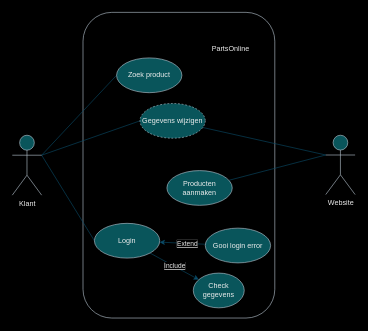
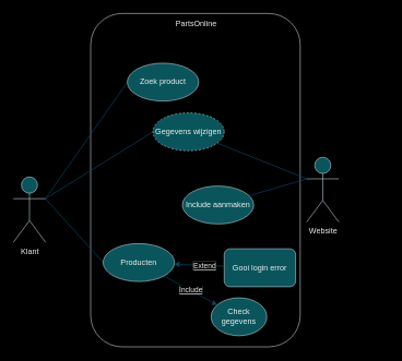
  <mxCell id="0" />
  <mxCell id="1" parent="0" />
  <mxCell id="2" value="" style="rounded=1;whiteSpace=wrap;html=1;strokeColor=#BAC8D3;fontColor=#EEEEEE;fillColor=#000000;labelBackgroundColor=none;" vertex="1" parent="1"><mxGeometry x="138" y="20" width="320" height="510" as="geometry" /></mxCell>
  <mxCell id="3" style="rounded=1;orthogonalLoop=1;jettySize=auto;html=1;exitX=1;exitY=0.333;exitDx=0;exitDy=0;exitPerimeter=0;entryX=0;entryY=0.5;entryDx=0;entryDy=0;strokeColor=#0B4D6A;endArrow=none;endFill=0;" edge="1" parent="1" source="6" target="12"><mxGeometry relative="1" as="geometry" /></mxCell>
  <mxCell id="4" style="rounded=1;orthogonalLoop=1;jettySize=auto;html=1;exitX=1;exitY=0.333;exitDx=0;exitDy=0;exitPerimeter=0;entryX=0;entryY=0.5;entryDx=0;entryDy=0;strokeColor=#0B4D6A;endArrow=none;endFill=0;" edge="1" parent="1" source="6" target="18"><mxGeometry relative="1" as="geometry" /></mxCell>
  <mxCell id="5" style="rounded=1;orthogonalLoop=1;jettySize=auto;html=1;entryX=0;entryY=0.5;entryDx=0;entryDy=0;strokeColor=#0B4D6A;exitX=1;exitY=0.333;exitDx=0;exitDy=0;exitPerimeter=0;endArrow=none;endFill=0;" edge="1" parent="1" source="6" target="20"><mxGeometry relative="1" as="geometry" /></mxCell>
- <mxCell id="6" value="Klant" style="shape=umlActor;verticalLabelPosition=bottom;verticalAlign=top;html=1;outlineConnect=0;strokeColor=#BAC8D3;fontColor=#EEEEEE;fillColor=#09555B;rounded=1;" vertex="1" parent="1"><mxGeometry x="20" y="225" width="49" height="100" as="geometry" /></mxCell>
+ <mxCell id="6" value="Klant" style="shape=umlActor;verticalLabelPosition=bottom;verticalAlign=top;html=1;outlineConnect=0;strokeColor=#BAC8D3;fontColor=#EEEEEE;fillColor=#09555B;rounded=1;" vertex="1" parent="1"><mxGeometry x="20" y="270" width="49" height="100" as="geometry" /></mxCell>
  <mxCell id="7" style="rounded=1;orthogonalLoop=1;jettySize=auto;html=1;strokeColor=#0B4D6A;endArrow=none;endFill=0;exitX=0;exitY=0.333;exitDx=0;exitDy=0;exitPerimeter=0;" edge="1" parent="1" source="9" target="19"><mxGeometry relative="1" as="geometry" /></mxCell>
  <mxCell id="8" style="rounded=1;orthogonalLoop=1;jettySize=auto;html=1;exitX=0;exitY=0.333;exitDx=0;exitDy=0;exitPerimeter=0;strokeColor=#0B4D6A;endArrow=none;endFill=0;" edge="1" parent="1" source="9" target="20"><mxGeometry relative="1" as="geometry" /></mxCell>
- <mxCell id="9" value="Website" style="shape=umlActor;verticalLabelPosition=bottom;verticalAlign=top;html=1;outlineConnect=0;strokeColor=#BAC8D3;fontColor=#EEEEEE;fillColor=#09555B;rounded=1;" vertex="1" parent="1"><mxGeometry x="543" y="225" width="49" height="99" as="geometry" /></mxCell>
+ <mxCell id="9" value="Website" style="shape=umlActor;verticalLabelPosition=bottom;verticalAlign=top;html=1;outlineConnect=0;strokeColor=#BAC8D3;fontColor=#EEEEEE;fillColor=#09555B;rounded=1;" vertex="1" parent="1"><mxGeometry x="468" y="240" width="49" height="99" as="geometry" /></mxCell>
  <mxCell id="10" style="rounded=1;orthogonalLoop=1;jettySize=auto;html=1;strokeColor=#0B4D6A;" edge="1" parent="1" source="12" target="14"><mxGeometry relative="1" as="geometry" /></mxCell>
  <mxCell id="11" value="&lt;span style=&quot;background-color: rgb(0, 0, 0);&quot;&gt;Include&lt;/span&gt;" style="edgeLabel;html=1;align=center;verticalAlign=middle;resizable=0;points=[];fontColor=#EEEEEE;rounded=1;" vertex="1" connectable="0" parent="10"><mxGeometry x="-0.016" y="1" relative="1" as="geometry"><mxPoint as="offset" /></mxGeometry></mxCell>
- <mxCell id="12" value="Login" style="ellipse;whiteSpace=wrap;html=1;strokeColor=#BAC8D3;fontColor=#EEEEEE;fillColor=#09555B;rounded=1;" vertex="1" parent="1"><mxGeometry x="157" y="372" width="109" height="58" as="geometry" /></mxCell>
- <mxCell id="13" value="PartsOnline" style="text;html=1;align=center;verticalAlign=middle;resizable=0;points=[];autosize=1;strokeColor=none;fillColor=none;fontColor=#EEEEEE;rounded=1;" vertex="1" parent="1"><mxGeometry x="343" y="68" width="81" height="26" as="geometry" /></mxCell>
+ <mxCell id="12" value="Producten" style="ellipse;whiteSpace=wrap;html=1;strokeColor=#BAC8D3;fontColor=#EEEEEE;fillColor=#09555B;rounded=1;" vertex="1" parent="1"><mxGeometry x="157" y="372" width="109" height="58" as="geometry" /></mxCell>
+ <mxCell id="13" value="PartsOnline" style="text;html=1;align=center;verticalAlign=middle;resizable=0;points=[];autosize=1;strokeColor=none;fillColor=none;fontColor=#EEEEEE;rounded=1;" vertex="1" parent="1"><mxGeometry x="258" y="23" width="81" height="26" as="geometry" /></mxCell>
  <mxCell id="14" value="Check gegevens" style="ellipse;whiteSpace=wrap;html=1;strokeColor=#BAC8D3;fontColor=#EEEEEE;fillColor=#09555B;rounded=1;" vertex="1" parent="1"><mxGeometry x="322" y="455" width="85" height="58" as="geometry" /></mxCell>
  <mxCell id="15" style="rounded=1;orthogonalLoop=1;jettySize=auto;html=1;strokeColor=#0B4D6A;" edge="1" parent="1" source="17" target="12"><mxGeometry relative="1" as="geometry" /></mxCell>
  <mxCell id="16" value="&lt;span style=&quot;background-color: rgb(0, 0, 0);&quot;&gt;Extend&lt;/span&gt;" style="edgeLabel;html=1;align=center;verticalAlign=middle;resizable=0;points=[];fontColor=#EEEEEE;rounded=1;" vertex="1" connectable="0" parent="15"><mxGeometry x="-0.181" relative="1" as="geometry"><mxPoint as="offset" /></mxGeometry></mxCell>
- <mxCell id="17" value="Gooi login error" style="ellipse;whiteSpace=wrap;html=1;strokeColor=#BAC8D3;fontColor=#EEEEEE;fillColor=#09555B;rounded=1;" vertex="1" parent="1"><mxGeometry x="342" y="380" width="109" height="58" as="geometry" /></mxCell>
+ <mxCell id="17" value="Gooi login error" style="whiteSpace=wrap;html=1;strokeColor=#BAC8D3;fontColor=#EEEEEE;fillColor=#09555B;rounded=1;" vertex="1" parent="1"><mxGeometry x="342" y="380" width="109" height="58" as="geometry" /></mxCell>
  <mxCell id="18" value="Zoek product" style="ellipse;whiteSpace=wrap;html=1;strokeColor=#BAC8D3;fontColor=#EEEEEE;fillColor=#09555B;rounded=1;" vertex="1" parent="1"><mxGeometry x="194" y="96" width="109" height="58" as="geometry" /></mxCell>
- <mxCell id="19" value="Producten aanmaken" style="ellipse;whiteSpace=wrap;html=1;strokeColor=#BAC8D3;fontColor=#EEEEEE;fillColor=#09555B;rounded=1;" vertex="1" parent="1"><mxGeometry x="278" y="284" width="109" height="58" as="geometry" /></mxCell>
+ <mxCell id="19" value="Include aanmaken" style="ellipse;whiteSpace=wrap;html=1;strokeColor=#BAC8D3;fontColor=#EEEEEE;fillColor=#09555B;rounded=1;" vertex="1" parent="1"><mxGeometry x="278" y="284" width="109" height="58" as="geometry" /></mxCell>
  <mxCell id="20" value="Gegevens wijzigen" style="ellipse;whiteSpace=wrap;html=1;strokeColor=#BAC8D3;fontColor=#EEEEEE;fillColor=#09555B;rounded=1;dashed=1;" vertex="1" parent="1"><mxGeometry x="233" y="172" width="109" height="58" as="geometry" /></mxCell>
